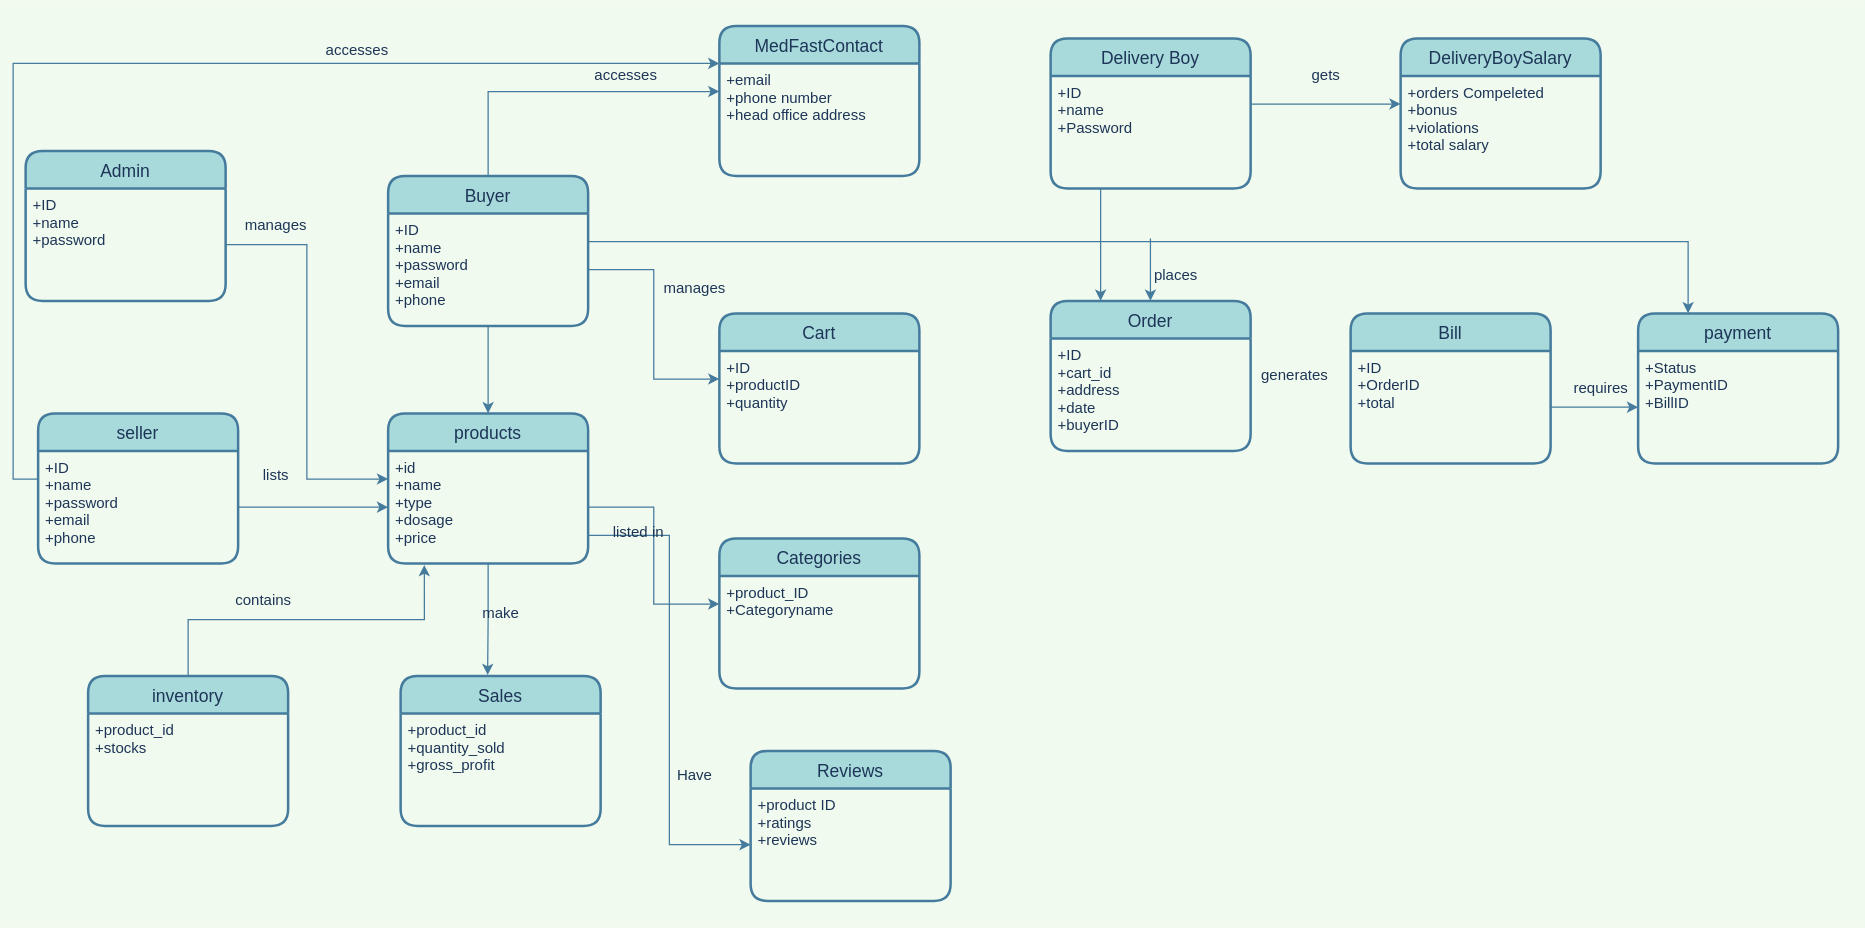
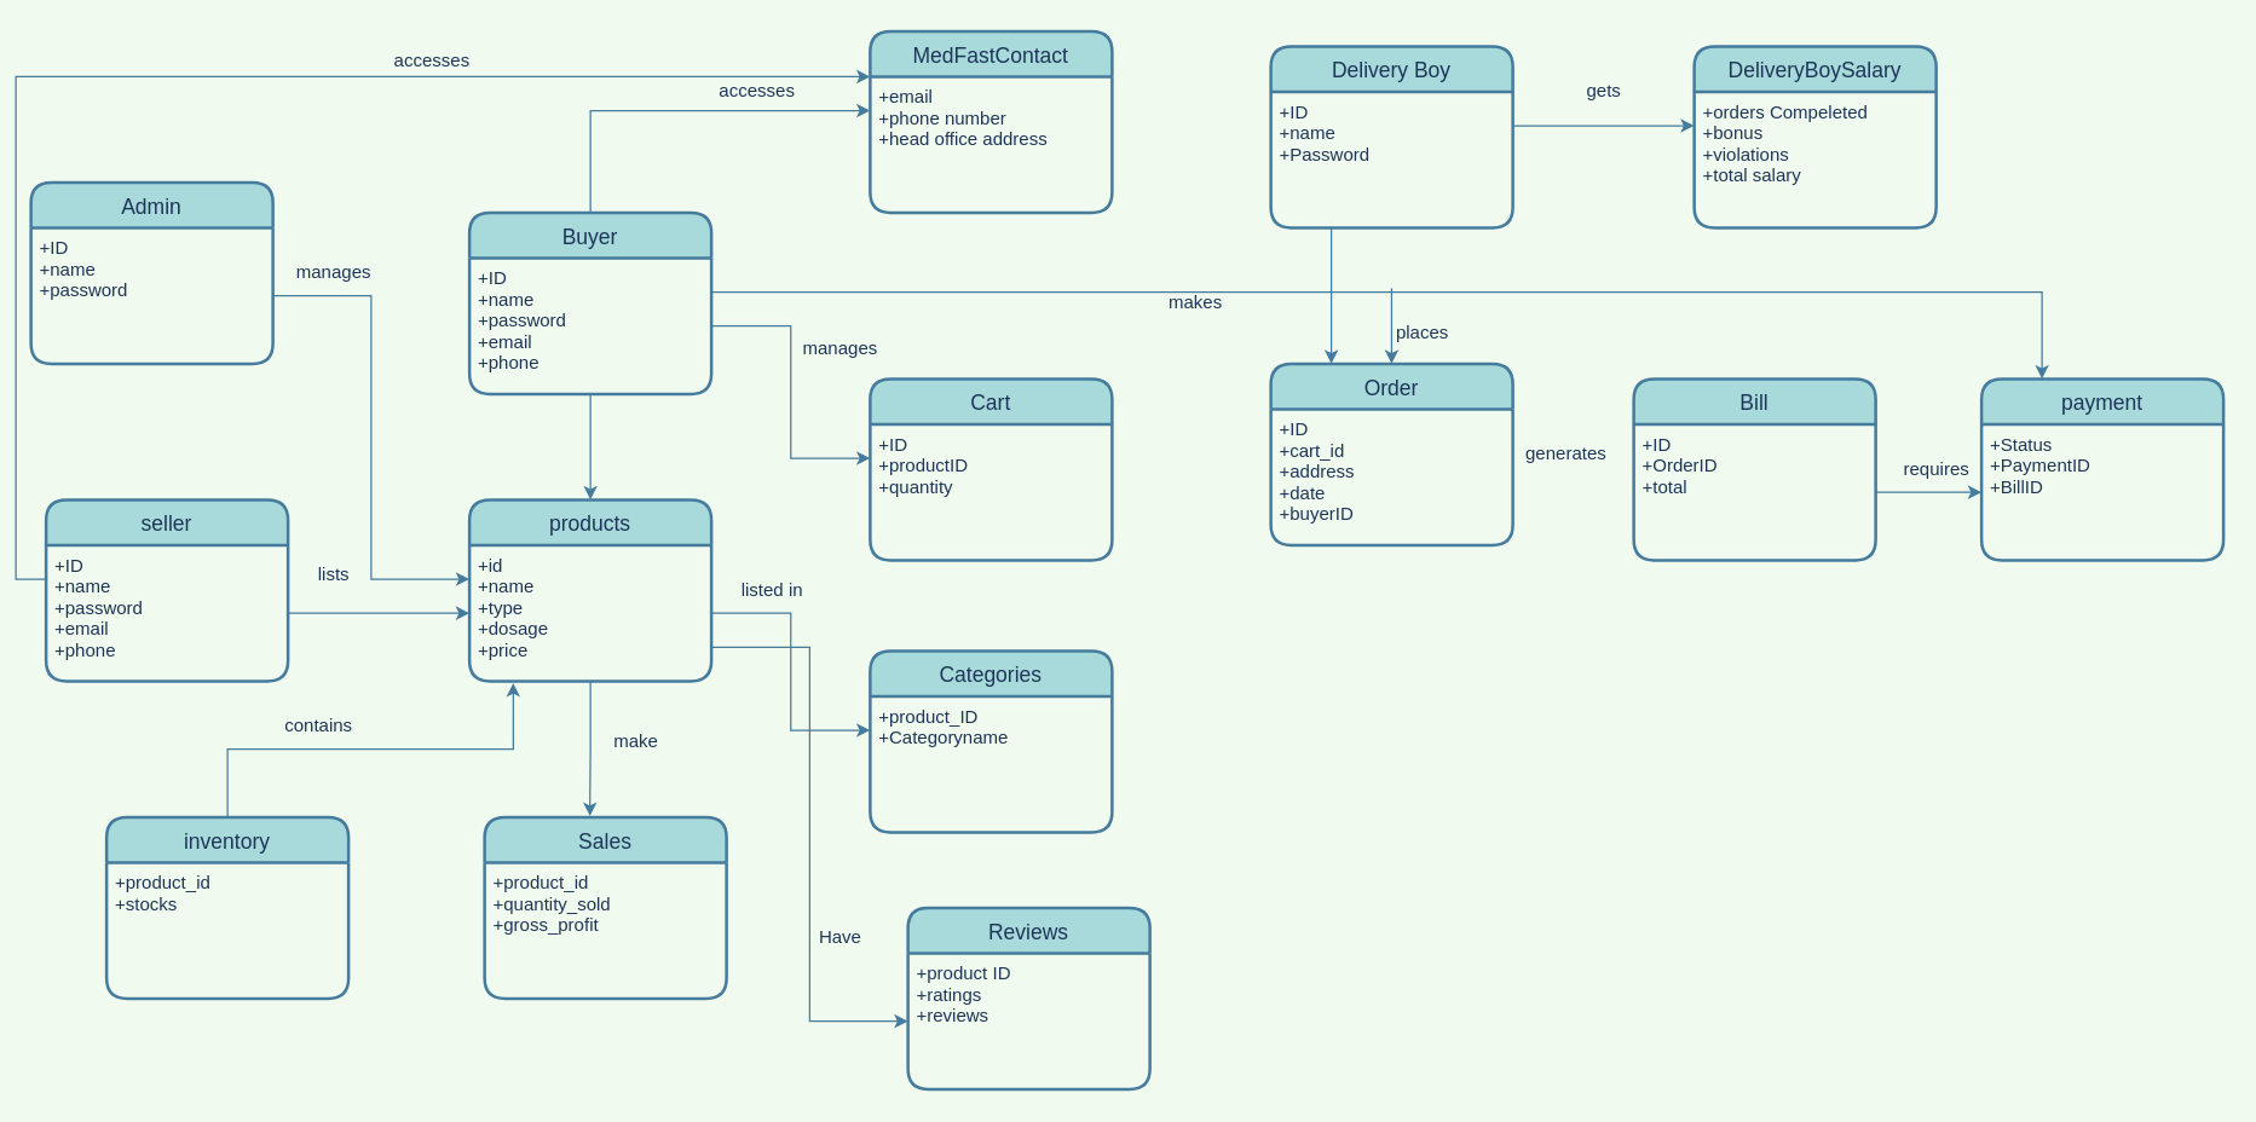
  <mxCell id="0" />
  <mxCell id="1" parent="0" />
  <mxCell id="2" style="edgeStyle=orthogonalEdgeStyle;rounded=0;orthogonalLoop=1;jettySize=auto;html=1;exitX=0.5;exitY=0;exitDx=0;exitDy=0;entryX=0.181;entryY=1.015;entryDx=0;entryDy=0;entryPerimeter=0;labelBackgroundColor=#F1FAEE;strokeColor=#457B9D;fontColor=#1D3557;" edge="1" parent="1" source="3" target="17"><mxGeometry relative="1" as="geometry" /></mxCell>
  <mxCell id="3" value="inventory" style="swimlane;childLayout=stackLayout;horizontal=1;startSize=30;horizontalStack=0;rounded=1;fontSize=14;fontStyle=0;strokeWidth=2;resizeParent=0;resizeLast=1;shadow=0;dashed=0;align=center;fillColor=#A8DADC;strokeColor=#457B9D;fontColor=#1D3557;" vertex="1" parent="1"><mxGeometry x="70" y="540" width="160" height="120" as="geometry" /></mxCell>
  <mxCell id="4" value="+product_id&#10;+stocks" style="align=left;strokeColor=none;fillColor=none;spacingLeft=4;fontSize=12;verticalAlign=top;resizable=0;rotatable=0;part=1;fontColor=#1D3557;" vertex="1" parent="3"><mxGeometry y="30" width="160" height="90" as="geometry" /></mxCell>
  <mxCell id="5" value="payment" style="swimlane;childLayout=stackLayout;horizontal=1;startSize=30;horizontalStack=0;rounded=1;fontSize=14;fontStyle=0;strokeWidth=2;resizeParent=0;resizeLast=1;shadow=0;dashed=0;align=center;fillColor=#A8DADC;strokeColor=#457B9D;fontColor=#1D3557;" vertex="1" parent="1"><mxGeometry x="1310" y="250" width="160" height="120" as="geometry" /></mxCell>
  <mxCell id="6" value="+Status&#10;+PaymentID&#10;+BillID" style="align=left;strokeColor=none;fillColor=none;spacingLeft=4;fontSize=12;verticalAlign=top;resizable=0;rotatable=0;part=1;fontColor=#1D3557;" vertex="1" parent="5"><mxGeometry y="30" width="160" height="90" as="geometry" /></mxCell>
  <mxCell id="7" value="Delivery Boy" style="swimlane;childLayout=stackLayout;horizontal=1;startSize=30;horizontalStack=0;rounded=1;fontSize=14;fontStyle=0;strokeWidth=2;resizeParent=0;resizeLast=1;shadow=0;dashed=0;align=center;fillColor=#A8DADC;strokeColor=#457B9D;fontColor=#1D3557;" vertex="1" parent="1"><mxGeometry x="840" y="30" width="160" height="120" as="geometry" /></mxCell>
  <mxCell id="8" value="+ID&#10;+name&#10;+Password" style="align=left;strokeColor=none;fillColor=none;spacingLeft=4;fontSize=12;verticalAlign=top;resizable=0;rotatable=0;part=1;fontColor=#1D3557;" vertex="1" parent="7"><mxGeometry y="30" width="160" height="90" as="geometry" /></mxCell>
  <mxCell id="9" value="seller" style="swimlane;childLayout=stackLayout;horizontal=1;startSize=30;horizontalStack=0;rounded=1;fontSize=14;fontStyle=0;strokeWidth=2;resizeParent=0;resizeLast=1;shadow=0;dashed=0;align=center;fillColor=#A8DADC;strokeColor=#457B9D;fontColor=#1D3557;" vertex="1" parent="1"><mxGeometry x="30" y="330" width="160" height="120" as="geometry" /></mxCell>
  <mxCell id="10" value="+ID&#10;+name &#10;+password&#10;+email&#10;+phone" style="align=left;strokeColor=none;fillColor=none;spacingLeft=4;fontSize=12;verticalAlign=top;resizable=0;rotatable=0;part=1;fontColor=#1D3557;" vertex="1" parent="9"><mxGeometry y="30" width="160" height="90" as="geometry" /></mxCell>
  <mxCell id="11" style="edgeStyle=orthogonalEdgeStyle;rounded=0;orthogonalLoop=1;jettySize=auto;html=1;exitX=0.5;exitY=0;exitDx=0;exitDy=0;entryX=0;entryY=0.25;entryDx=0;entryDy=0;labelBackgroundColor=#F1FAEE;strokeColor=#457B9D;fontColor=#1D3557;" edge="1" parent="1" source="12" target="29"><mxGeometry relative="1" as="geometry" /></mxCell>
  <mxCell id="12" value="Buyer" style="swimlane;childLayout=stackLayout;horizontal=1;startSize=30;horizontalStack=0;rounded=1;fontSize=14;fontStyle=0;strokeWidth=2;resizeParent=0;resizeLast=1;shadow=0;dashed=0;align=center;fillColor=#A8DADC;strokeColor=#457B9D;fontColor=#1D3557;" vertex="1" parent="1"><mxGeometry x="310" y="140" width="160" height="120" as="geometry" /></mxCell>
  <mxCell id="13" value="+ID&#10;+name&#10;+password&#10;+email&#10;+phone" style="align=left;strokeColor=none;fillColor=none;spacingLeft=4;fontSize=12;verticalAlign=top;resizable=0;rotatable=0;part=1;fontColor=#1D3557;" vertex="1" parent="12"><mxGeometry y="30" width="160" height="90" as="geometry" /></mxCell>
  <mxCell id="14" value="Admin" style="swimlane;childLayout=stackLayout;horizontal=1;startSize=30;horizontalStack=0;rounded=1;fontSize=14;fontStyle=0;strokeWidth=2;resizeParent=0;resizeLast=1;shadow=0;dashed=0;align=center;fillColor=#A8DADC;strokeColor=#457B9D;fontColor=#1D3557;" vertex="1" parent="1"><mxGeometry x="20" y="120" width="160" height="120" as="geometry" /></mxCell>
  <mxCell id="15" value="+ID&#10;+name&#10;+password" style="align=left;strokeColor=none;fillColor=none;spacingLeft=4;fontSize=12;verticalAlign=top;resizable=0;rotatable=0;part=1;fontColor=#1D3557;" vertex="1" parent="14"><mxGeometry y="30" width="160" height="90" as="geometry" /></mxCell>
  <mxCell id="16" value="products" style="swimlane;childLayout=stackLayout;horizontal=1;startSize=30;horizontalStack=0;rounded=1;fontSize=14;fontStyle=0;strokeWidth=2;resizeParent=0;resizeLast=1;shadow=0;dashed=0;align=center;fillColor=#A8DADC;strokeColor=#457B9D;fontColor=#1D3557;" vertex="1" parent="1"><mxGeometry x="310" y="330" width="160" height="120" as="geometry" /></mxCell>
  <mxCell id="17" value="+id&#10;+name&#10;+type&#10;+dosage&#10;+price" style="align=left;strokeColor=none;fillColor=none;spacingLeft=4;fontSize=12;verticalAlign=top;resizable=0;rotatable=0;part=1;fontColor=#1D3557;" vertex="1" parent="16"><mxGeometry y="30" width="160" height="90" as="geometry" /></mxCell>
  <mxCell id="18" value="Cart" style="swimlane;childLayout=stackLayout;horizontal=1;startSize=30;horizontalStack=0;rounded=1;fontSize=14;fontStyle=0;strokeWidth=2;resizeParent=0;resizeLast=1;shadow=0;dashed=0;align=center;fillColor=#A8DADC;strokeColor=#457B9D;fontColor=#1D3557;" vertex="1" parent="1"><mxGeometry x="575" y="250" width="160" height="120" as="geometry" /></mxCell>
  <mxCell id="19" value="+ID&#10;+productID&#10;+quantity" style="align=left;strokeColor=none;fillColor=none;spacingLeft=4;fontSize=12;verticalAlign=top;resizable=0;rotatable=0;part=1;fontColor=#1D3557;" vertex="1" parent="18"><mxGeometry y="30" width="160" height="90" as="geometry" /></mxCell>
  <mxCell id="20" value="Sales" style="swimlane;childLayout=stackLayout;horizontal=1;startSize=30;horizontalStack=0;rounded=1;fontSize=14;fontStyle=0;strokeWidth=2;resizeParent=0;resizeLast=1;shadow=0;dashed=0;align=center;fillColor=#A8DADC;strokeColor=#457B9D;fontColor=#1D3557;" vertex="1" parent="1"><mxGeometry x="320" y="540" width="160" height="120" as="geometry" /></mxCell>
  <mxCell id="21" value="+product_id&#10;+quantity_sold&#10;+gross_profit&#10;" style="align=left;strokeColor=none;fillColor=none;spacingLeft=4;fontSize=12;verticalAlign=top;resizable=0;rotatable=0;part=1;fontColor=#1D3557;" vertex="1" parent="20"><mxGeometry y="30" width="160" height="90" as="geometry" /></mxCell>
  <mxCell id="22" value="Reviews" style="swimlane;childLayout=stackLayout;horizontal=1;startSize=30;horizontalStack=0;rounded=1;fontSize=14;fontStyle=0;strokeWidth=2;resizeParent=0;resizeLast=1;shadow=0;dashed=0;align=center;fillColor=#A8DADC;strokeColor=#457B9D;fontColor=#1D3557;" vertex="1" parent="1"><mxGeometry x="600" y="600" width="160" height="120" as="geometry" /></mxCell>
  <mxCell id="23" value="+product ID&#10;+ratings&#10;+reviews" style="align=left;strokeColor=none;fillColor=none;spacingLeft=4;fontSize=12;verticalAlign=top;resizable=0;rotatable=0;part=1;fontColor=#1D3557;" vertex="1" parent="22"><mxGeometry y="30" width="160" height="90" as="geometry" /></mxCell>
  <mxCell id="24" value="Order" style="swimlane;childLayout=stackLayout;horizontal=1;startSize=30;horizontalStack=0;rounded=1;fontSize=14;fontStyle=0;strokeWidth=2;resizeParent=0;resizeLast=1;shadow=0;dashed=0;align=center;fillColor=#A8DADC;strokeColor=#457B9D;fontColor=#1D3557;" vertex="1" parent="1"><mxGeometry x="840" y="240" width="160" height="120" as="geometry" /></mxCell>
  <mxCell id="25" value="+ID&#10;+cart_id&#10;+address&#10;+date&#10;+buyerID" style="align=left;strokeColor=none;fillColor=none;spacingLeft=4;fontSize=12;verticalAlign=top;resizable=0;rotatable=0;part=1;fontColor=#1D3557;" vertex="1" parent="24"><mxGeometry y="30" width="160" height="90" as="geometry" /></mxCell>
  <mxCell id="26" value="Bill" style="swimlane;childLayout=stackLayout;horizontal=1;startSize=30;horizontalStack=0;rounded=1;fontSize=14;fontStyle=0;strokeWidth=2;resizeParent=0;resizeLast=1;shadow=0;dashed=0;align=center;fillColor=#A8DADC;strokeColor=#457B9D;fontColor=#1D3557;" vertex="1" parent="1"><mxGeometry x="1080" y="250" width="160" height="120" as="geometry" /></mxCell>
  <mxCell id="27" value="+ID&#10;+OrderID&#10;+total" style="align=left;strokeColor=none;fillColor=none;spacingLeft=4;fontSize=12;verticalAlign=top;resizable=0;rotatable=0;part=1;fontColor=#1D3557;" vertex="1" parent="26"><mxGeometry y="30" width="160" height="90" as="geometry" /></mxCell>
  <mxCell id="28" value="MedFastContact" style="swimlane;childLayout=stackLayout;horizontal=1;startSize=30;horizontalStack=0;rounded=1;fontSize=14;fontStyle=0;strokeWidth=2;resizeParent=0;resizeLast=1;shadow=0;dashed=0;align=center;fillColor=#A8DADC;strokeColor=#457B9D;fontColor=#1D3557;" vertex="1" parent="1"><mxGeometry x="575" y="20" width="160" height="120" as="geometry" /></mxCell>
  <mxCell id="29" value="+email&#10;+phone number&#10;+head office address" style="align=left;strokeColor=none;fillColor=none;spacingLeft=4;fontSize=12;verticalAlign=top;resizable=0;rotatable=0;part=1;fontColor=#1D3557;" vertex="1" parent="28"><mxGeometry y="30" width="160" height="90" as="geometry" /></mxCell>
  <mxCell id="30" value="Categories" style="swimlane;childLayout=stackLayout;horizontal=1;startSize=30;horizontalStack=0;rounded=1;fontSize=14;fontStyle=0;strokeWidth=2;resizeParent=0;resizeLast=1;shadow=0;dashed=0;align=center;fillColor=#A8DADC;strokeColor=#457B9D;fontColor=#1D3557;" vertex="1" parent="1"><mxGeometry x="575" y="430" width="160" height="120" as="geometry" /></mxCell>
  <mxCell id="31" value="+product_ID&#10;+Categoryname" style="align=left;strokeColor=none;fillColor=none;spacingLeft=4;fontSize=12;verticalAlign=top;resizable=0;rotatable=0;part=1;fontColor=#1D3557;" vertex="1" parent="30"><mxGeometry y="30" width="160" height="90" as="geometry" /></mxCell>
  <mxCell id="32" value="DeliveryBoySalary" style="swimlane;childLayout=stackLayout;horizontal=1;startSize=30;horizontalStack=0;rounded=1;fontSize=14;fontStyle=0;strokeWidth=2;resizeParent=0;resizeLast=1;shadow=0;dashed=0;align=center;fillColor=#A8DADC;strokeColor=#457B9D;fontColor=#1D3557;" vertex="1" parent="1"><mxGeometry x="1120" y="30" width="160" height="120" as="geometry" /></mxCell>
  <mxCell id="33" value="+orders Compeleted&#10;+bonus&#10;+violations&#10;+total salary" style="align=left;strokeColor=none;fillColor=none;spacingLeft=4;fontSize=12;verticalAlign=top;resizable=0;rotatable=0;part=1;fontColor=#1D3557;" vertex="1" parent="32"><mxGeometry y="30" width="160" height="90" as="geometry" /></mxCell>
  <mxCell id="34" style="edgeStyle=orthogonalEdgeStyle;rounded=0;orthogonalLoop=1;jettySize=auto;html=1;entryX=0.5;entryY=0;entryDx=0;entryDy=0;labelBackgroundColor=#F1FAEE;strokeColor=#457B9D;fontColor=#1D3557;" edge="1" parent="1" source="13" target="16"><mxGeometry relative="1" as="geometry" /></mxCell>
  <mxCell id="35" style="edgeStyle=orthogonalEdgeStyle;rounded=0;orthogonalLoop=1;jettySize=auto;html=1;entryX=0;entryY=0.25;entryDx=0;entryDy=0;labelBackgroundColor=#F1FAEE;strokeColor=#457B9D;fontColor=#1D3557;" edge="1" parent="1" source="13" target="19"><mxGeometry relative="1" as="geometry" /></mxCell>
  <mxCell id="36" style="edgeStyle=orthogonalEdgeStyle;rounded=0;orthogonalLoop=1;jettySize=auto;html=1;labelBackgroundColor=#F1FAEE;strokeColor=#457B9D;fontColor=#1D3557;" edge="1" parent="1"><mxGeometry relative="1" as="geometry"><mxPoint x="919.85" y="190" as="sourcePoint" /><mxPoint x="919.85" y="240" as="targetPoint" /></mxGeometry></mxCell>
  <mxCell id="37" style="edgeStyle=orthogonalEdgeStyle;rounded=0;orthogonalLoop=1;jettySize=auto;html=1;labelBackgroundColor=#F1FAEE;strokeColor=#457B9D;fontColor=#1D3557;" edge="1" parent="1" source="27" target="6"><mxGeometry relative="1" as="geometry" /></mxCell>
  <mxCell id="38" style="edgeStyle=orthogonalEdgeStyle;rounded=0;orthogonalLoop=1;jettySize=auto;html=1;exitX=1;exitY=0.25;exitDx=0;exitDy=0;entryX=0.25;entryY=0;entryDx=0;entryDy=0;labelBackgroundColor=#F1FAEE;strokeColor=#457B9D;fontColor=#1D3557;" edge="1" parent="1" source="13" target="5"><mxGeometry relative="1" as="geometry" /></mxCell>
  <mxCell id="39" style="edgeStyle=orthogonalEdgeStyle;rounded=0;orthogonalLoop=1;jettySize=auto;html=1;entryX=0;entryY=0.25;entryDx=0;entryDy=0;labelBackgroundColor=#F1FAEE;strokeColor=#457B9D;fontColor=#1D3557;" edge="1" parent="1" source="15" target="17"><mxGeometry relative="1" as="geometry" /></mxCell>
  <mxCell id="40" style="edgeStyle=orthogonalEdgeStyle;rounded=0;orthogonalLoop=1;jettySize=auto;html=1;entryX=0;entryY=0.5;entryDx=0;entryDy=0;labelBackgroundColor=#F1FAEE;strokeColor=#457B9D;fontColor=#1D3557;" edge="1" parent="1" source="10" target="17"><mxGeometry relative="1" as="geometry" /></mxCell>
  <mxCell id="41" style="edgeStyle=orthogonalEdgeStyle;rounded=0;orthogonalLoop=1;jettySize=auto;html=1;entryX=0;entryY=0.25;entryDx=0;entryDy=0;labelBackgroundColor=#F1FAEE;strokeColor=#457B9D;fontColor=#1D3557;" edge="1" parent="1" source="17" target="31"><mxGeometry relative="1" as="geometry" /></mxCell>
  <mxCell id="42" style="edgeStyle=orthogonalEdgeStyle;rounded=0;orthogonalLoop=1;jettySize=auto;html=1;exitX=0.5;exitY=1;exitDx=0;exitDy=0;entryX=0.435;entryY=-0.006;entryDx=0;entryDy=0;entryPerimeter=0;labelBackgroundColor=#F1FAEE;strokeColor=#457B9D;fontColor=#1D3557;" edge="1" parent="1" source="17" target="20"><mxGeometry relative="1" as="geometry" /></mxCell>
  <mxCell id="43" style="edgeStyle=orthogonalEdgeStyle;rounded=0;orthogonalLoop=1;jettySize=auto;html=1;exitX=1;exitY=0.75;exitDx=0;exitDy=0;entryX=0;entryY=0.5;entryDx=0;entryDy=0;labelBackgroundColor=#F1FAEE;strokeColor=#457B9D;fontColor=#1D3557;" edge="1" parent="1" source="17" target="23"><mxGeometry relative="1" as="geometry" /></mxCell>
  <mxCell id="44" value="Have" style="text;html=1;align=center;verticalAlign=middle;resizable=0;points=[];autosize=1;strokeColor=none;fillColor=none;fontColor=#1D3557;" vertex="1" parent="1"><mxGeometry x="535" y="610" width="40" height="20" as="geometry" /></mxCell>
- <mxCell id="45" value="listed in" style="text;html=1;align=center;verticalAlign=middle;resizable=0;points=[];autosize=1;strokeColor=none;fillColor=none;fontColor=#1D3557;" vertex="1" parent="1"><mxGeometry x="480" y="415" width="60" height="20" as="geometry" /></mxCell>
- <mxCell id="46" value="make" style="text;html=1;align=center;verticalAlign=middle;resizable=0;points=[];autosize=1;strokeColor=none;fillColor=none;fontColor=#1D3557;" vertex="1" parent="1"><mxGeometry x="380" y="480" width="40" height="20" as="geometry" /></mxCell>
+ <mxCell id="45" value="listed in" style="text;html=1;align=center;verticalAlign=middle;resizable=0;points=[];autosize=1;strokeColor=none;fillColor=none;fontColor=#1D3557;" vertex="1" parent="1"><mxGeometry x="480" y="380" width="60" height="20" as="geometry" /></mxCell>
+ <mxCell id="46" value="make" style="text;html=1;align=center;verticalAlign=middle;resizable=0;points=[];autosize=1;strokeColor=none;fillColor=none;fontColor=#1D3557;" vertex="1" parent="1"><mxGeometry x="400" y="480" width="40" height="20" as="geometry" /></mxCell>
  <mxCell id="47" value="contains" style="text;html=1;align=center;verticalAlign=middle;resizable=0;points=[];autosize=1;strokeColor=none;fillColor=none;fontColor=#1D3557;" vertex="1" parent="1"><mxGeometry x="180" y="470" width="60" height="20" as="geometry" /></mxCell>
  <mxCell id="48" value="lists" style="text;html=1;align=center;verticalAlign=middle;resizable=0;points=[];autosize=1;strokeColor=none;fillColor=none;fontColor=#1D3557;" vertex="1" parent="1"><mxGeometry x="200" y="370" width="40" height="20" as="geometry" /></mxCell>
  <mxCell id="49" value="manages" style="text;html=1;align=center;verticalAlign=middle;resizable=0;points=[];autosize=1;strokeColor=none;fillColor=none;fontColor=#1D3557;" vertex="1" parent="1"><mxGeometry x="190" y="170" width="60" height="20" as="geometry" /></mxCell>
  <mxCell id="50" value="accesses" style="text;html=1;align=center;verticalAlign=middle;resizable=0;points=[];autosize=1;strokeColor=none;fillColor=none;fontColor=#1D3557;" vertex="1" parent="1"><mxGeometry x="465" y="50" width="70" height="20" as="geometry" /></mxCell>
+ <mxCell id="51" value="makes" style="text;html=1;align=center;verticalAlign=middle;resizable=0;points=[];autosize=1;strokeColor=none;fillColor=none;fontColor=#1D3557;" vertex="1" parent="1"><mxGeometry x="765" y="190" width="50" height="20" as="geometry" /></mxCell>
  <mxCell id="52" value="manages" style="text;html=1;align=center;verticalAlign=middle;resizable=0;points=[];autosize=1;strokeColor=none;fillColor=none;fontColor=#1D3557;" vertex="1" parent="1"><mxGeometry x="525" y="220" width="60" height="20" as="geometry" /></mxCell>
  <mxCell id="53" value="places" style="text;html=1;align=center;verticalAlign=middle;resizable=0;points=[];autosize=1;strokeColor=none;fillColor=none;fontColor=#1D3557;" vertex="1" parent="1"><mxGeometry x="915" y="210" width="50" height="20" as="geometry" /></mxCell>
  <mxCell id="54" value="generates" style="text;html=1;align=center;verticalAlign=middle;resizable=0;points=[];autosize=1;strokeColor=none;fillColor=none;fontColor=#1D3557;" vertex="1" parent="1"><mxGeometry x="1000" y="290" width="70" height="20" as="geometry" /></mxCell>
  <mxCell id="55" value="requires" style="text;html=1;align=center;verticalAlign=middle;resizable=0;points=[];autosize=1;strokeColor=none;fillColor=none;fontColor=#1D3557;" vertex="1" parent="1"><mxGeometry x="1250" y="300" width="60" height="20" as="geometry" /></mxCell>
  <mxCell id="56" style="edgeStyle=orthogonalEdgeStyle;rounded=0;orthogonalLoop=1;jettySize=auto;html=1;exitX=0.25;exitY=1;exitDx=0;exitDy=0;entryX=0.25;entryY=0;entryDx=0;entryDy=0;strokeWidth=1;labelBackgroundColor=#F1FAEE;strokeColor=#457B9D;fontColor=#1D3557;" edge="1" parent="1" source="8" target="24"><mxGeometry relative="1" as="geometry" /></mxCell>
  <mxCell id="57" style="edgeStyle=orthogonalEdgeStyle;rounded=0;orthogonalLoop=1;jettySize=auto;html=1;exitX=1;exitY=0.25;exitDx=0;exitDy=0;entryX=0;entryY=0.25;entryDx=0;entryDy=0;strokeWidth=1;labelBackgroundColor=#F1FAEE;strokeColor=#457B9D;fontColor=#1D3557;" edge="1" parent="1" source="8" target="33"><mxGeometry relative="1" as="geometry" /></mxCell>
  <mxCell id="58" value="gets" style="text;html=1;align=center;verticalAlign=middle;resizable=0;points=[];autosize=1;strokeColor=none;fillColor=none;fontColor=#1D3557;" vertex="1" parent="1"><mxGeometry x="1040" y="50" width="40" height="20" as="geometry" /></mxCell>
  <mxCell id="59" style="edgeStyle=orthogonalEdgeStyle;rounded=0;orthogonalLoop=1;jettySize=auto;html=1;exitX=0;exitY=0.25;exitDx=0;exitDy=0;entryX=0;entryY=0.25;entryDx=0;entryDy=0;strokeWidth=1;labelBackgroundColor=#F1FAEE;strokeColor=#457B9D;fontColor=#1D3557;" edge="1" parent="1" source="10" target="28"><mxGeometry relative="1" as="geometry" /></mxCell>
  <mxCell id="60" value="accesses" style="text;html=1;align=center;verticalAlign=middle;resizable=0;points=[];autosize=1;strokeColor=none;fillColor=none;fontColor=#1D3557;" vertex="1" parent="1"><mxGeometry x="250" y="30" width="70" height="20" as="geometry" /></mxCell>
